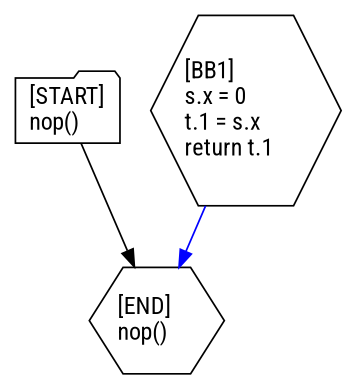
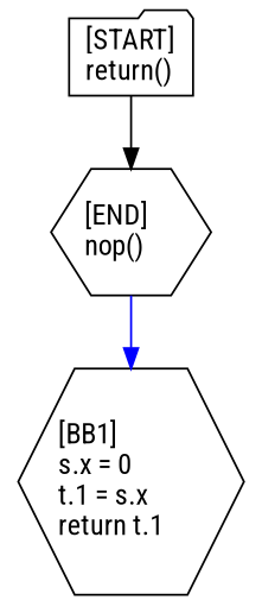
  digraph {
    fontname="Roboto Condensed"
    node [fontname="Roboto Condensed" shape=hexagon]
    edge [fontname="Roboto Condensed"]
    n1 [label="[END]\lnop()\l"]
-   n2 [label="[START]\lnop()\l" shape=folder]
+   n2 [label="[START]\lreturn()\l" shape=folder]
    n3 [label="[BB1]\ls.x = 0\lt.1 = s.x\lreturn t.1\l"]
    n2 -> n1 [color=black]
-   n3 -> n1 [color=blue]
+   n1 -> n3 [color=blue]
  }
